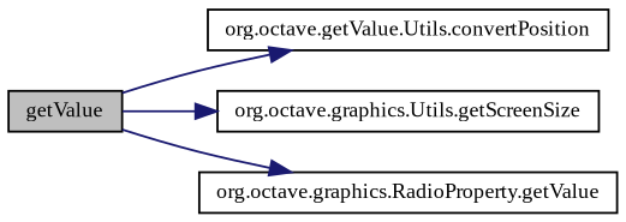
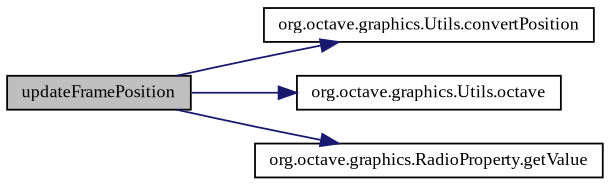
  digraph {
    fontname="Liberation Serif"
    rankdir=LR
    node [color=black fillcolor=white fontname="Liberation Serif" fontsize=10 shape=record style=filled]
    edge [color=midnightblue fontname="Liberation Serif" fontsize=10 labelfontname=FreeSans labelfontsize=10 style=solid]
-   n1 [fillcolor=grey75 fontcolor=black height=0.2 label=getValue width=0.4]
-   n2 [height=0.2 label="org.octave.getValue.Utils.convertPosition" width=0.4]
-   n3 [height=0.2 label="org.octave.graphics.Utils.getScreenSize" width=0.4]
+   n1 [fillcolor=grey75 fontcolor=black height=0.2 label=updateFramePosition width=0.4]
+   n2 [height=0.2 label="org.octave.graphics.Utils.convertPosition" width=0.4]
+   n3 [height=0.2 label="org.octave.graphics.Utils.octave" width=0.4]
    n4 [height=0.2 label="org.octave.graphics.RadioProperty.getValue" width=0.4]
    n1 -> n2
    n1 -> n3
    n1 -> n4
  }
